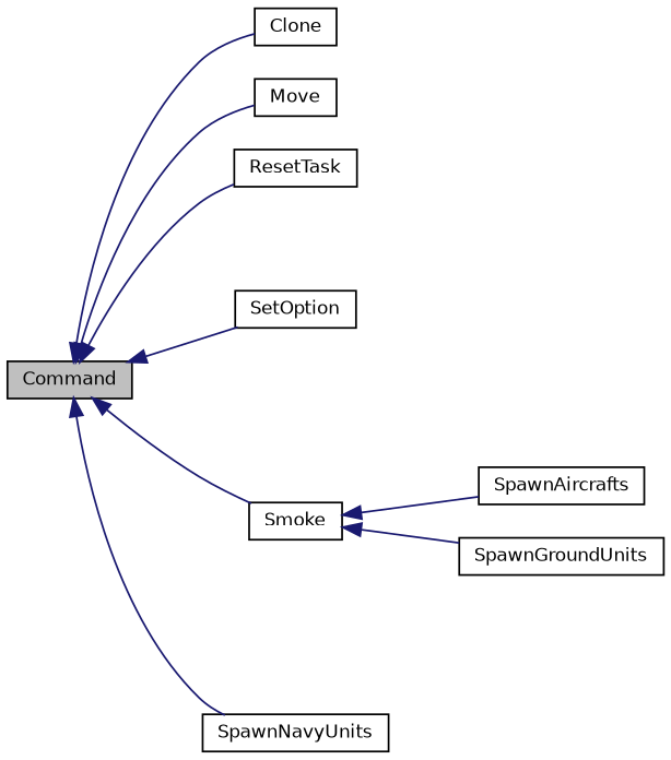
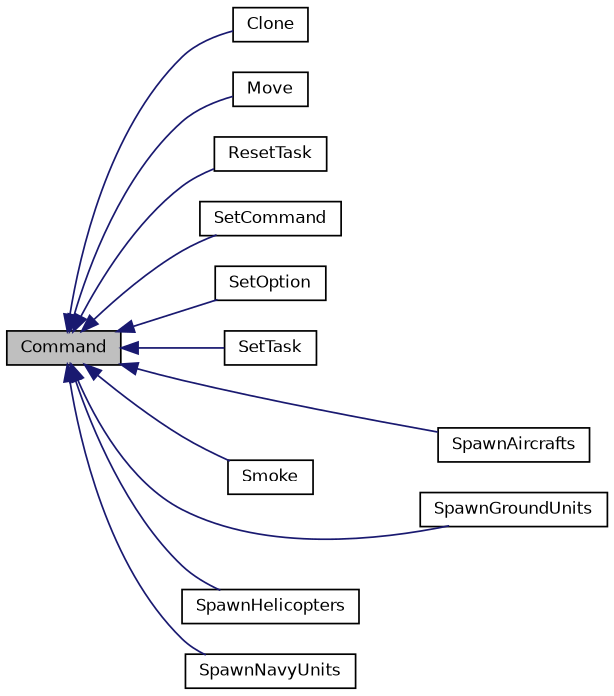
  digraph {
    rankdir=LR
    node [color=black fillcolor=white fontname=Helvetica fontsize=10 shape=record style=filled]
    edge [color=midnightblue dir=back fontname=Helvetica fontsize=10 labelfontname=Helvetica labelfontsize=10 style=solid]
    n1 [fillcolor=grey75 fontcolor=black height=0.2 label=Command width=0.4]
    n2 [height=0.2 label=Clone width=0.4]
    n3 [height=0.2 label=Move width=0.4]
    n4 [height=0.2 label=ResetTask width=0.4]
+   n5 [height=0.2 label=SetCommand width=0.4]
    n6 [height=0.2 label=SetOption width=0.4]
+   n7 [height=0.2 label=SetTask width=0.4]
    n8 [height=0.2 label=Smoke width=0.4]
    n9 [height=0.2 label=SpawnAircrafts width=0.4]
    n10 [height=0.2 label=SpawnGroundUnits width=0.4]
+   n11 [height=0.2 label=SpawnHelicopters width=0.4]
    n12 [height=0.2 label=SpawnNavyUnits width=0.4]
    n1 -> n2
    n1 -> n3
    n1 -> n4
+   n1 -> n5
    n1 -> n6
+   n1 -> n7
    n1 -> n8
-   n8 -> n9
-   n8 -> n10
+   n1 -> n9
+   n1 -> n10
+   n1 -> n11
    n1 -> n12
  }
